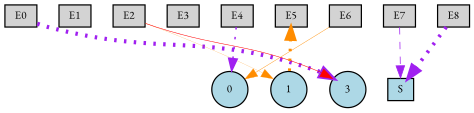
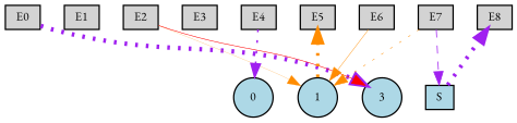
  digraph {
    fontname="EB Garamond"
    node [fillcolor=lightgray fontname="EB Garamond" fontsize=9 shape=box style=filled]
    edge [fontname="EB Garamond" style=invis]
    E0 [height=0.2 width=0.2]
    E1 [height=0.2 width=0.2]
    E2 [height=0.2 width=0.2]
    E3 [height=0.2 width=0.2]
    E4 [height=0.2 width=0.2]
    E5 [height=0.2 width=0.2]
    E6 [height=0.2 width=0.2]
    E7 [height=0.2 width=0.2]
    E8 [height=0.2 width=0.2]
    0 [fillcolor=lightblue height=0.2 shape=circle width=0.2]
    1 [fillcolor=lightblue height=0.2 shape=circle width=0.2]
    n12 [fillcolor=lightblue height=0.2 label=3 shape=circle width=0.2]
    S [fillcolor=lightblue height=0.2 width=0.2]
    subgraph sub_1 {
      rank=source
      E0
      E1
      E2
      E3
      E4
      E5
      E6
      E7
      E8
    }
    subgraph sub_2 {
      rank=sink
      0
      1
      n12
      S
    }
    E0 -> E1
    E0 -> n12 [color=purple penwidth=3.3646467915754275 style=dotted]
    E1 -> E2
    E2 -> E3
    E2 -> 1 [color=darkorange penwidth=0.1420127462277212 style=solid]
    E2 -> n12 [color=red penwidth=0.4114722512418334 style=solid]
    E3 -> E4
    E4 -> E5
    E4 -> 0 [color=purple penwidth=1.1901612387828182 style=dotted]
    E5 -> E6
    E6 -> E7
-   E6 -> 0 [color=darkorange penwidth=0.3302612725305133 style=solid]
+   E6 -> 1 [color=darkorange penwidth=0.3302612725305133 style=solid]
    E7 -> E8
+   E7 -> 1 [color=darkorange penwidth=0.38631749859034137 style=dotted]
    E7 -> S [color=purple penwidth=0.599311999096373 style=dashed]
-   E8 -> S [color=purple penwidth=3.0749184346806673 style=dotted]
+   S -> E8 [color=purple penwidth=3.0749184346806673 style=dotted]
    0 -> 1
    1 -> E5 [color=darkorange penwidth=2.4961889321673225 style=dotted]
    1 -> n12
    n12 -> S
  }
